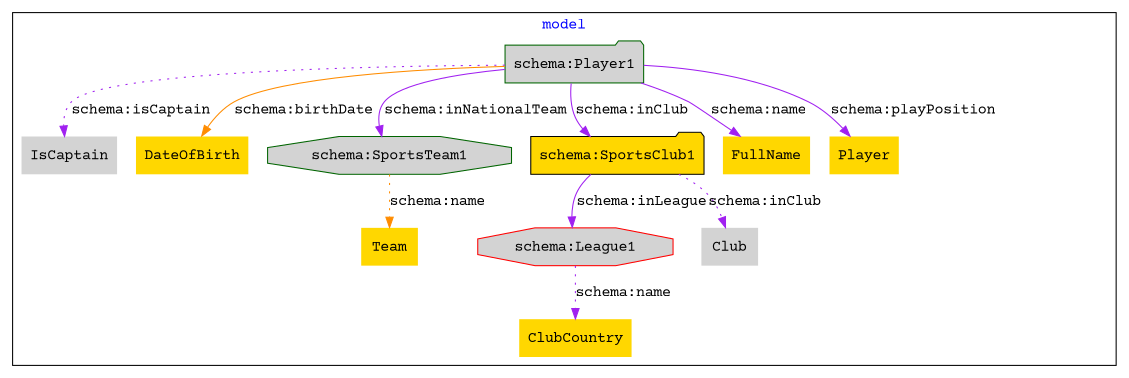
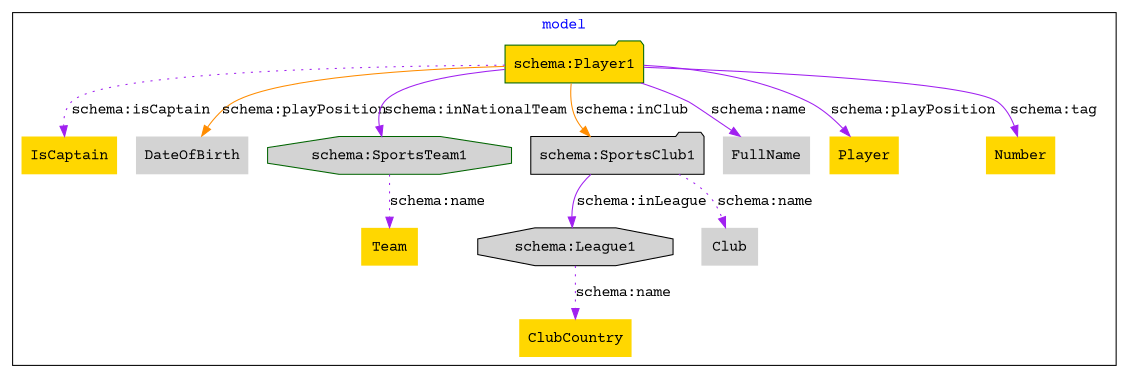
  digraph {
    fontcolor=blue
    fontname="Courier Prime"
    remincross=true
    node [color=darkgreen fillcolor=gold fontname="Courier Prime" shape=plaintext style=filled]
    edge [color=purple fontcolor=black fontname="Courier Prime" style=solid]
-   n1 [fillcolor=lightgray label="schema:Player1" shape=folder]
-   n2 [color=gray40 fillcolor=lightgray label=IsCaptain]
-   n3 [color=red fillcolor=lightgray label="schema:League1" shape=octagon]
+   n1 [label="schema:Player1" shape=folder]
+   n2 [color=gray40 label=IsCaptain]
+   n3 [color=black fillcolor=lightgray label="schema:League1" shape=octagon]
    n4 [color=black label=ClubCountry]
-   n5 [label=DateOfBirth]
+   n5 [fillcolor=lightgray label=DateOfBirth]
    n6 [fillcolor=lightgray label="schema:SportsTeam1" shape=octagon]
    n7 [color=red label=Team]
-   n8 [color=black label="schema:SportsClub1" shape=folder]
+   n8 [color=black fillcolor=lightgray label="schema:SportsClub1" shape=folder]
    n9 [color=black fillcolor=lightgray label=Club]
-   n10 [label=FullName]
+   n10 [fillcolor=lightgray label=FullName]
    n11 [color=red label=Player]
+   n12 [color=red label=Number]
    subgraph cluster_1 {
      label=model
      n1
      n2
      n3
      n4
      n5
      n6
      n7
      n8
      n9
      n10
      n11
+     n12
    }
    n1 -> n2 [label="schema:isCaptain" style=dotted]
-   n1 -> n5 [color=darkorange label="schema:birthDate"]
+   n1 -> n5 [color=darkorange label="schema:playPosition"]
    n1 -> n6 [label="schema:inNationalTeam"]
-   n1 -> n8 [label="schema:inClub"]
+   n1 -> n8 [color=darkorange label="schema:inClub"]
    n1 -> n10 [label="schema:name"]
    n1 -> n11 [label="schema:playPosition"]
+   n1 -> n12 [label="schema:tag"]
    n3 -> n4 [label="schema:name" style=dotted]
-   n6 -> n7 [color=darkorange label="schema:name" style=dotted]
+   n6 -> n7 [label="schema:name" style=dotted]
    n8 -> n3 [label="schema:inLeague"]
-   n8 -> n9 [label="schema:inClub" style=dotted]
+   n8 -> n9 [label="schema:name" style=dotted]
  }
